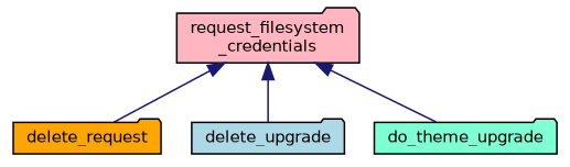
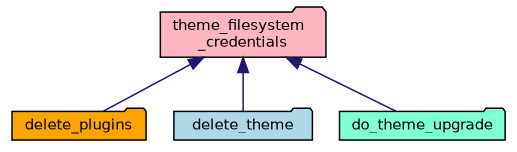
  digraph {
    rankdir=TB
    node [color=black fontname=Helvetica fontsize=10 shape=folder style=filled]
    edge [color=midnightblue dir=back fontname=Helvetica fontsize=10 labelfontname=Helvetica labelfontsize=10 style=solid]
-   n1 [fillcolor=lightpink fontcolor=black height=0.2 label="request_filesystem\l_credentials" width=0.4]
-   n2 [fillcolor=orange height=0.2 label=delete_request width=0.4]
-   n3 [fillcolor=lightblue height=0.2 label=delete_upgrade width=0.4]
+   n1 [fillcolor=lightpink fontcolor=black height=0.2 label="theme_filesystem\l_credentials" width=0.4]
+   n2 [fillcolor=orange height=0.2 label=delete_plugins width=0.4]
+   n3 [fillcolor=lightblue height=0.2 label=delete_theme width=0.4]
    n4 [fillcolor=aquamarine height=0.2 label=do_theme_upgrade width=0.4]
    n1 -> n2
    n1 -> n3
    n1 -> n4
  }
